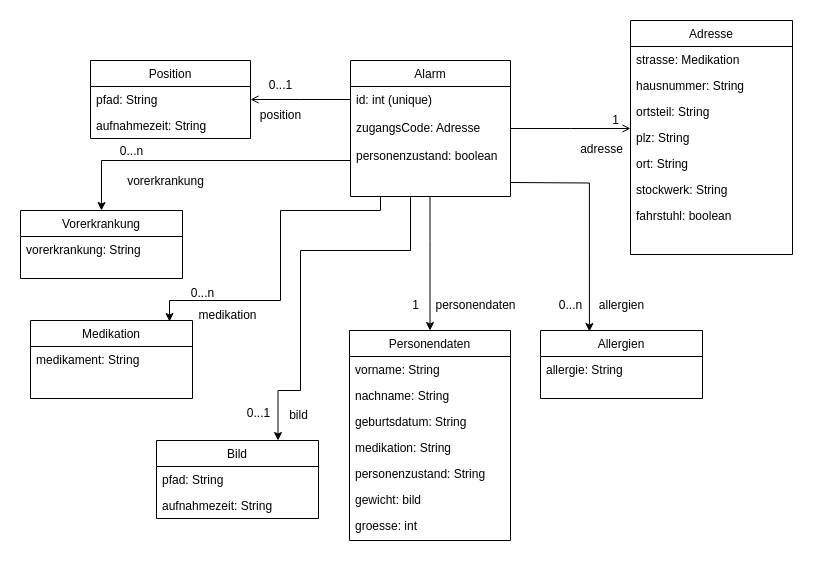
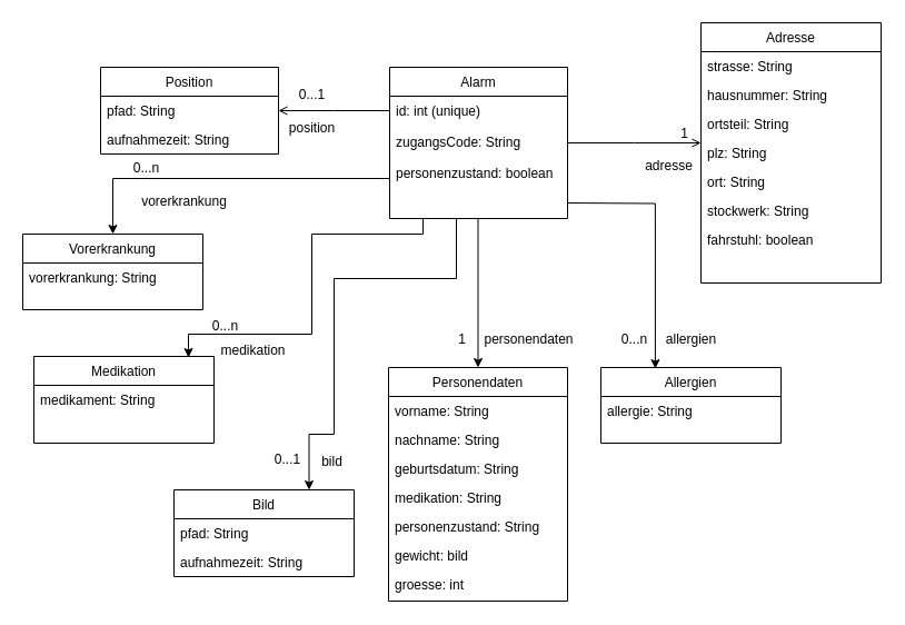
  <mxCell id="0" />
  <mxCell id="1" parent="0" />
  <mxCell id="2" value="" style="edgeStyle=orthogonalEdgeStyle;rounded=0;orthogonalLoop=1;jettySize=auto;html=1;entryX=0.5;entryY=0;entryDx=0;entryDy=0;" parent="1" source="6" target="27" edge="1"><mxGeometry relative="1" as="geometry"><Array as="points"><mxPoint x="430" y="240" /></Array></mxGeometry></mxCell>
  <mxCell id="3" style="edgeStyle=orthogonalEdgeStyle;rounded=0;orthogonalLoop=1;jettySize=auto;html=1;entryX=0.858;entryY=0.013;entryDx=0;entryDy=0;entryPerimeter=0;" parent="1" source="6" target="39" edge="1"><mxGeometry relative="1" as="geometry"><Array as="points"><mxPoint x="380" y="210" /><mxPoint x="280" y="210" /><mxPoint x="280" y="300" /><mxPoint x="169" y="300" /></Array></mxGeometry></mxCell>
  <mxCell id="4" style="edgeStyle=orthogonalEdgeStyle;rounded=0;orthogonalLoop=1;jettySize=auto;html=1;entryX=0.5;entryY=0;entryDx=0;entryDy=0;" parent="1" source="6" target="35" edge="1"><mxGeometry relative="1" as="geometry"><Array as="points"><mxPoint x="101" y="160" /></Array></mxGeometry></mxCell>
  <mxCell id="5" style="edgeStyle=orthogonalEdgeStyle;rounded=0;orthogonalLoop=1;jettySize=auto;html=1;entryX=0.75;entryY=0;entryDx=0;entryDy=0;" parent="1" source="6" target="50" edge="1"><mxGeometry relative="1" as="geometry"><Array as="points"><mxPoint x="410" y="250" /><mxPoint x="300" y="250" /><mxPoint x="300" y="390" /><mxPoint x="278" y="390" /></Array></mxGeometry></mxCell>
  <mxCell id="6" value="Alarm" style="swimlane;fontStyle=0;align=center;verticalAlign=top;childLayout=stackLayout;horizontal=1;startSize=26;horizontalStack=0;resizeParent=1;resizeLast=0;collapsible=1;marginBottom=0;rounded=0;shadow=0;strokeWidth=1;" parent="1" vertex="1"><mxGeometry x="350" y="60" width="160" height="136" as="geometry"><mxRectangle x="230" y="140" width="160" height="26" as="alternateBounds" /></mxGeometry></mxCell>
  <mxCell id="7" value="id: int (unique)" style="text;align=left;verticalAlign=top;spacingLeft=4;spacingRight=4;overflow=hidden;rotatable=0;points=[[0,0.5],[1,0.5]];portConstraint=eastwest;rounded=0;shadow=0;html=0;" vertex="1" parent="6"><mxGeometry y="26" width="160" height="28" as="geometry" /></mxCell>
- <mxCell id="8" value="zugangsCode: Adresse" style="text;align=left;verticalAlign=top;spacingLeft=4;spacingRight=4;overflow=hidden;rotatable=0;points=[[0,0.5],[1,0.5]];portConstraint=eastwest;rounded=0;shadow=0;html=0;" parent="6" vertex="1"><mxGeometry y="54" width="160" height="28" as="geometry" /></mxCell>
+ <mxCell id="8" value="zugangsCode: String" style="text;align=left;verticalAlign=top;spacingLeft=4;spacingRight=4;overflow=hidden;rotatable=0;points=[[0,0.5],[1,0.5]];portConstraint=eastwest;rounded=0;shadow=0;html=0;" parent="6" vertex="1"><mxGeometry y="54" width="160" height="28" as="geometry" /></mxCell>
  <mxCell id="9" value="personenzustand: boolean" style="text;align=left;verticalAlign=top;spacingLeft=4;spacingRight=4;overflow=hidden;rotatable=0;points=[[0,0.5],[1,0.5]];portConstraint=eastwest;rounded=0;shadow=0;html=0;" vertex="1" parent="6"><mxGeometry y="82" width="160" height="28" as="geometry" /></mxCell>
  <mxCell id="10" value="Adresse" style="swimlane;fontStyle=0;align=center;verticalAlign=top;childLayout=stackLayout;horizontal=1;startSize=26;horizontalStack=0;resizeParent=1;resizeLast=0;collapsible=1;marginBottom=0;rounded=0;shadow=0;strokeWidth=1;" parent="1" vertex="1"><mxGeometry x="630" y="20" width="162" height="234" as="geometry"><mxRectangle x="550" y="140" width="160" height="26" as="alternateBounds" /></mxGeometry></mxCell>
- <mxCell id="11" value="strasse: Medikation" style="text;align=left;verticalAlign=top;spacingLeft=4;spacingRight=4;overflow=hidden;rotatable=0;points=[[0,0.5],[1,0.5]];portConstraint=eastwest;" parent="10" vertex="1"><mxGeometry y="26" width="162" height="26" as="geometry" /></mxCell>
+ <mxCell id="11" value="strasse: String" style="text;align=left;verticalAlign=top;spacingLeft=4;spacingRight=4;overflow=hidden;rotatable=0;points=[[0,0.5],[1,0.5]];portConstraint=eastwest;" parent="10" vertex="1"><mxGeometry y="26" width="162" height="26" as="geometry" /></mxCell>
  <mxCell id="12" value="hausnummer: String" style="text;align=left;verticalAlign=top;spacingLeft=4;spacingRight=4;overflow=hidden;rotatable=0;points=[[0,0.5],[1,0.5]];portConstraint=eastwest;" parent="10" vertex="1"><mxGeometry y="52" width="162" height="26" as="geometry" /></mxCell>
  <mxCell id="13" value="ortsteil: String" style="text;align=left;verticalAlign=top;spacingLeft=4;spacingRight=4;overflow=hidden;rotatable=0;points=[[0,0.5],[1,0.5]];portConstraint=eastwest;rounded=0;shadow=0;html=0;" parent="10" vertex="1"><mxGeometry y="78" width="162" height="26" as="geometry" /></mxCell>
  <mxCell id="14" value="plz: String " style="text;align=left;verticalAlign=top;spacingLeft=4;spacingRight=4;overflow=hidden;rotatable=0;points=[[0,0.5],[1,0.5]];portConstraint=eastwest;rounded=0;shadow=0;html=0;" parent="10" vertex="1"><mxGeometry y="104" width="162" height="26" as="geometry" /></mxCell>
  <mxCell id="15" value="ort: String" style="text;align=left;verticalAlign=top;spacingLeft=4;spacingRight=4;overflow=hidden;rotatable=0;points=[[0,0.5],[1,0.5]];portConstraint=eastwest;rounded=0;shadow=0;html=0;" parent="10" vertex="1"><mxGeometry y="130" width="162" height="26" as="geometry" /></mxCell>
  <mxCell id="16" value="stockwerk: String" style="text;align=left;verticalAlign=top;spacingLeft=4;spacingRight=4;overflow=hidden;rotatable=0;points=[[0,0.5],[1,0.5]];portConstraint=eastwest;rounded=0;shadow=0;html=0;" parent="10" vertex="1"><mxGeometry y="156" width="162" height="26" as="geometry" /></mxCell>
  <mxCell id="17" value="fahrstuhl: boolean" style="text;align=left;verticalAlign=top;spacingLeft=4;spacingRight=4;overflow=hidden;rotatable=0;points=[[0,0.5],[1,0.5]];portConstraint=eastwest;rounded=0;shadow=0;html=0;" parent="10" vertex="1"><mxGeometry y="182" width="162" height="26" as="geometry" /></mxCell>
  <mxCell id="18" value="" style="endArrow=open;shadow=0;strokeWidth=1;rounded=0;endFill=0;edgeStyle=elbowEdgeStyle;elbow=vertical;" parent="1" source="6" target="10" edge="1"><mxGeometry x="0.5" y="41" relative="1" as="geometry"><mxPoint x="370" y="132" as="sourcePoint" /><mxPoint x="530" y="132" as="targetPoint" /><mxPoint x="-40" y="32" as="offset" /></mxGeometry></mxCell>
  <mxCell id="19" value="1" style="resizable=0;align=right;verticalAlign=bottom;labelBackgroundColor=none;fontSize=12;" parent="18" connectable="0" vertex="1"><mxGeometry x="1" relative="1" as="geometry"><mxPoint x="-10" as="offset" /></mxGeometry></mxCell>
  <mxCell id="20" value="adresse" style="text;html=1;resizable=0;points=[];;align=center;verticalAlign=middle;labelBackgroundColor=none;rounded=0;shadow=0;strokeWidth=1;fontSize=12;" parent="18" vertex="1" connectable="0"><mxGeometry x="0.5" y="49" relative="1" as="geometry"><mxPoint y="69" as="offset" /></mxGeometry></mxCell>
  <mxCell id="21" value="Position" style="swimlane;fontStyle=0;align=center;verticalAlign=top;childLayout=stackLayout;horizontal=1;startSize=26;horizontalStack=0;resizeParent=1;resizeLast=0;collapsible=1;marginBottom=0;rounded=0;shadow=0;strokeWidth=1;" parent="1" vertex="1"><mxGeometry x="90" y="60" width="160" height="78" as="geometry"><mxRectangle x="550" y="140" width="160" height="26" as="alternateBounds" /></mxGeometry></mxCell>
  <mxCell id="22" value="pfad: String" style="text;align=left;verticalAlign=top;spacingLeft=4;spacingRight=4;overflow=hidden;rotatable=0;points=[[0,0.5],[1,0.5]];portConstraint=eastwest;" parent="21" vertex="1"><mxGeometry y="26" width="160" height="26" as="geometry" /></mxCell>
  <mxCell id="23" value="aufnahmezeit: String" style="text;align=left;verticalAlign=top;spacingLeft=4;spacingRight=4;overflow=hidden;rotatable=0;points=[[0,0.5],[1,0.5]];portConstraint=eastwest;" vertex="1" parent="21"><mxGeometry y="52" width="160" height="26" as="geometry" /></mxCell>
  <mxCell id="24" value="" style="endArrow=open;shadow=0;strokeWidth=1;rounded=0;endFill=1;edgeStyle=elbowEdgeStyle;elbow=vertical;exitX=0;exitY=0.5;exitDx=0;exitDy=0;entryX=1;entryY=0.5;entryDx=0;entryDy=0;" parent="1" target="22" edge="1"><mxGeometry x="0.5" y="41" relative="1" as="geometry"><mxPoint x="350" y="99" as="sourcePoint" /><mxPoint x="508" y="110" as="targetPoint" /><mxPoint x="-40" y="32" as="offset" /></mxGeometry></mxCell>
  <mxCell id="25" value="0...1" style="text;html=1;align=center;verticalAlign=middle;resizable=0;points=[];autosize=1;strokeColor=none;fillColor=none;" parent="1" vertex="1"><mxGeometry x="255" y="70" width="50" height="30" as="geometry" /></mxCell>
  <mxCell id="26" value="position" style="text;html=1;align=center;verticalAlign=middle;resizable=0;points=[];autosize=1;strokeColor=none;fillColor=none;" parent="1" vertex="1"><mxGeometry x="250" y="100" width="60" height="30" as="geometry" /></mxCell>
  <mxCell id="27" value="Personendaten" style="swimlane;fontStyle=0;align=center;verticalAlign=top;childLayout=stackLayout;horizontal=1;startSize=26;horizontalStack=0;resizeParent=1;resizeLast=0;collapsible=1;marginBottom=0;rounded=0;shadow=0;strokeWidth=1;" parent="1" vertex="1"><mxGeometry x="349" y="330" width="161" height="210" as="geometry"><mxRectangle x="550" y="140" width="160" height="26" as="alternateBounds" /></mxGeometry></mxCell>
  <mxCell id="28" value="vorname: String" style="text;align=left;verticalAlign=top;spacingLeft=4;spacingRight=4;overflow=hidden;rotatable=0;points=[[0,0.5],[1,0.5]];portConstraint=eastwest;" parent="27" vertex="1"><mxGeometry y="26" width="161" height="26" as="geometry" /></mxCell>
  <mxCell id="29" value="nachname: String" style="text;align=left;verticalAlign=top;spacingLeft=4;spacingRight=4;overflow=hidden;rotatable=0;points=[[0,0.5],[1,0.5]];portConstraint=eastwest;" parent="27" vertex="1"><mxGeometry y="52" width="161" height="26" as="geometry" /></mxCell>
  <mxCell id="30" value="geburtsdatum: String " style="text;align=left;verticalAlign=top;spacingLeft=4;spacingRight=4;overflow=hidden;rotatable=0;points=[[0,0.5],[1,0.5]];portConstraint=eastwest;rounded=0;shadow=0;html=0;" parent="27" vertex="1"><mxGeometry y="78" width="161" height="26" as="geometry" /></mxCell>
  <mxCell id="31" value="medikation: String" style="text;align=left;verticalAlign=top;spacingLeft=4;spacingRight=4;overflow=hidden;rotatable=0;points=[[0,0.5],[1,0.5]];portConstraint=eastwest;rounded=0;shadow=0;html=0;" parent="27" vertex="1"><mxGeometry y="104" width="161" height="26" as="geometry" /></mxCell>
  <mxCell id="32" value="personenzustand: String" style="text;align=left;verticalAlign=top;spacingLeft=4;spacingRight=4;overflow=hidden;rotatable=0;points=[[0,0.5],[1,0.5]];portConstraint=eastwest;rounded=0;shadow=0;html=0;" parent="27" vertex="1"><mxGeometry y="130" width="161" height="26" as="geometry" /></mxCell>
  <mxCell id="33" value="gewicht: bild" style="text;align=left;verticalAlign=top;spacingLeft=4;spacingRight=4;overflow=hidden;rotatable=0;points=[[0,0.5],[1,0.5]];portConstraint=eastwest;rounded=0;shadow=0;html=0;" parent="27" vertex="1"><mxGeometry y="156" width="161" height="26" as="geometry" /></mxCell>
  <mxCell id="34" value="groesse: int" style="text;align=left;verticalAlign=top;spacingLeft=4;spacingRight=4;overflow=hidden;rotatable=0;points=[[0,0.5],[1,0.5]];portConstraint=eastwest;rounded=0;shadow=0;html=0;" parent="27" vertex="1"><mxGeometry y="182" width="161" height="28" as="geometry" /></mxCell>
  <mxCell id="35" value="Vorerkrankung" style="swimlane;fontStyle=0;align=center;verticalAlign=top;childLayout=stackLayout;horizontal=1;startSize=26;horizontalStack=0;resizeParent=1;resizeLast=0;collapsible=1;marginBottom=0;rounded=0;shadow=0;strokeWidth=1;" parent="1" vertex="1"><mxGeometry x="20" y="210" width="162" height="68" as="geometry"><mxRectangle x="550" y="140" width="160" height="26" as="alternateBounds" /></mxGeometry></mxCell>
  <mxCell id="36" value="vorerkrankung: String" style="text;align=left;verticalAlign=top;spacingLeft=4;spacingRight=4;overflow=hidden;rotatable=0;points=[[0,0.5],[1,0.5]];portConstraint=eastwest;" parent="35" vertex="1"><mxGeometry y="26" width="162" height="26" as="geometry" /></mxCell>
  <mxCell id="37" value="Allergien" style="swimlane;fontStyle=0;align=center;verticalAlign=top;childLayout=stackLayout;horizontal=1;startSize=26;horizontalStack=0;resizeParent=1;resizeLast=0;collapsible=1;marginBottom=0;rounded=0;shadow=0;strokeWidth=1;" parent="1" vertex="1"><mxGeometry x="540" y="330" width="162" height="68" as="geometry"><mxRectangle x="550" y="140" width="160" height="26" as="alternateBounds" /></mxGeometry></mxCell>
  <mxCell id="38" value="allergie: String" style="text;align=left;verticalAlign=top;spacingLeft=4;spacingRight=4;overflow=hidden;rotatable=0;points=[[0,0.5],[1,0.5]];portConstraint=eastwest;" parent="37" vertex="1"><mxGeometry y="26" width="162" height="26" as="geometry" /></mxCell>
  <mxCell id="39" value="Medikation" style="swimlane;fontStyle=0;align=center;verticalAlign=top;childLayout=stackLayout;horizontal=1;startSize=26;horizontalStack=0;resizeParent=1;resizeLast=0;collapsible=1;marginBottom=0;rounded=0;shadow=0;strokeWidth=1;" parent="1" vertex="1"><mxGeometry x="30" y="320" width="162" height="78" as="geometry"><mxRectangle x="550" y="140" width="160" height="26" as="alternateBounds" /></mxGeometry></mxCell>
  <mxCell id="40" value="medikament: String" style="text;align=left;verticalAlign=top;spacingLeft=4;spacingRight=4;overflow=hidden;rotatable=0;points=[[0,0.5],[1,0.5]];portConstraint=eastwest;" parent="39" vertex="1"><mxGeometry y="26" width="162" height="26" as="geometry" /></mxCell>
  <mxCell id="41" style="edgeStyle=orthogonalEdgeStyle;rounded=0;orthogonalLoop=1;jettySize=auto;html=1;exitX=1;exitY=0.5;exitDx=0;exitDy=0;entryX=0.302;entryY=0.015;entryDx=0;entryDy=0;entryPerimeter=0;" parent="1" target="37" edge="1"><mxGeometry relative="1" as="geometry"><mxPoint x="510" y="182" as="sourcePoint" /></mxGeometry></mxCell>
  <mxCell id="42" value="0...n" style="text;html=1;align=center;verticalAlign=middle;resizable=0;points=[];autosize=1;strokeColor=none;fillColor=none;" parent="1" vertex="1"><mxGeometry x="106" y="136" width="50" height="30" as="geometry" /></mxCell>
  <mxCell id="43" value="0...n" style="text;html=1;align=center;verticalAlign=middle;resizable=0;points=[];autosize=1;strokeColor=none;fillColor=none;" parent="1" vertex="1"><mxGeometry x="177" y="278" width="50" height="30" as="geometry" /></mxCell>
  <mxCell id="44" value="0...n" style="text;html=1;align=center;verticalAlign=middle;resizable=0;points=[];autosize=1;strokeColor=none;fillColor=none;" parent="1" vertex="1"><mxGeometry x="545" y="290" width="50" height="30" as="geometry" /></mxCell>
  <mxCell id="45" value="1" style="text;html=1;align=center;verticalAlign=middle;resizable=0;points=[];autosize=1;strokeColor=none;fillColor=none;" parent="1" vertex="1"><mxGeometry x="400" y="290" width="30" height="30" as="geometry" /></mxCell>
  <mxCell id="46" value="vorerkrankung" style="text;html=1;align=center;verticalAlign=middle;resizable=0;points=[];autosize=1;strokeColor=none;fillColor=none;" parent="1" vertex="1"><mxGeometry x="115" y="166" width="100" height="30" as="geometry" /></mxCell>
  <mxCell id="47" value="medikation" style="text;html=1;align=center;verticalAlign=middle;resizable=0;points=[];autosize=1;strokeColor=none;fillColor=none;" parent="1" vertex="1"><mxGeometry x="187" y="300" width="80" height="30" as="geometry" /></mxCell>
  <mxCell id="48" value="personendaten" style="text;html=1;align=center;verticalAlign=middle;resizable=0;points=[];autosize=1;strokeColor=none;fillColor=none;" parent="1" vertex="1"><mxGeometry x="425" y="290" width="100" height="30" as="geometry" /></mxCell>
  <mxCell id="49" value="allergien" style="text;html=1;align=center;verticalAlign=middle;resizable=0;points=[];autosize=1;strokeColor=none;fillColor=none;" parent="1" vertex="1"><mxGeometry x="586" y="290" width="70" height="30" as="geometry" /></mxCell>
  <mxCell id="50" value="Bild" style="swimlane;fontStyle=0;align=center;verticalAlign=top;childLayout=stackLayout;horizontal=1;startSize=26;horizontalStack=0;resizeParent=1;resizeLast=0;collapsible=1;marginBottom=0;rounded=0;shadow=0;strokeWidth=1;" parent="1" vertex="1"><mxGeometry x="156" y="440" width="162" height="78" as="geometry"><mxRectangle x="550" y="140" width="160" height="26" as="alternateBounds" /></mxGeometry></mxCell>
  <mxCell id="51" value="pfad: String" style="text;align=left;verticalAlign=top;spacingLeft=4;spacingRight=4;overflow=hidden;rotatable=0;points=[[0,0.5],[1,0.5]];portConstraint=eastwest;" parent="50" vertex="1"><mxGeometry y="26" width="162" height="26" as="geometry" /></mxCell>
  <mxCell id="52" value="aufnahmezeit: String" style="text;align=left;verticalAlign=top;spacingLeft=4;spacingRight=4;overflow=hidden;rotatable=0;points=[[0,0.5],[1,0.5]];portConstraint=eastwest;" parent="50" vertex="1"><mxGeometry y="52" width="162" height="26" as="geometry" /></mxCell>
  <mxCell id="53" value="bild" style="text;html=1;align=center;verticalAlign=middle;resizable=0;points=[];autosize=1;strokeColor=none;fillColor=none;" parent="1" vertex="1"><mxGeometry x="278" y="400" width="40" height="30" as="geometry" /></mxCell>
  <mxCell id="54" value="0...1" style="text;html=1;align=center;verticalAlign=middle;resizable=0;points=[];autosize=1;strokeColor=none;fillColor=none;" parent="1" vertex="1"><mxGeometry x="233" y="398" width="50" height="30" as="geometry" /></mxCell>
